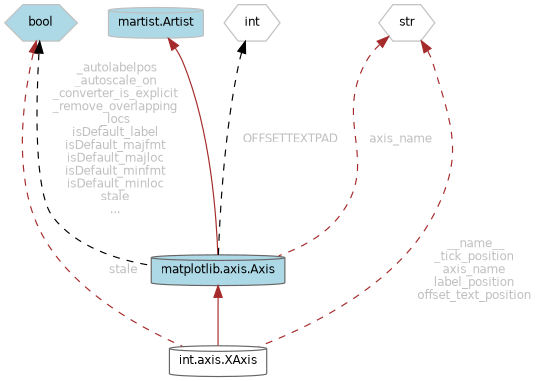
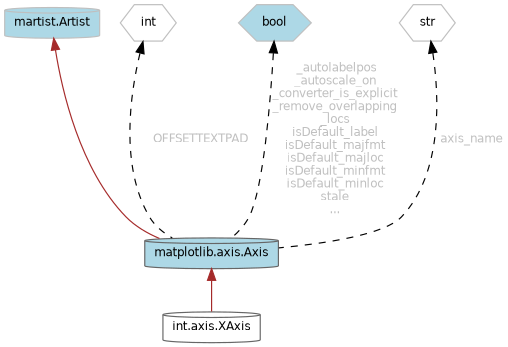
  digraph {
    node [color=grey75 fillcolor=white fontname=Helvetica fontsize=10 shape=cylinder style=filled]
    edge [color=brown dir=back fontname=Helvetica fontsize=10 labelfontname=Helvetica labelfontsize=10 style=dashed fontcolor=grey]
    n1 [color=gray40 fontcolor=black height=0.2 label="int.axis.XAxis" width=0.4]
    n2 [color=gray40 fillcolor=lightblue height=0.2 label="matplotlib.axis.Axis" width=0.4]
    n3 [fillcolor=lightblue height=0.2 label="martist.Artist" width=0.4]
    n4 [height=0.2 label=int shape=hexagon width=0.4]
    n5 [fillcolor=lightblue height=0.2 label=bool shape=hexagon width=0.4]
    n6 [height=0.2 label=str shape=hexagon width=0.4]
    n2 -> n1 [style=solid fontcolor=""]
    n3 -> n2 [style=solid fontcolor=""]
    n4 -> n2 [color=black label=" OFFSETTEXTPAD"]
-   n5 -> n1 [label=" stale"]
    n5 -> n2 [color=black label=" _autolabelpos\n_autoscale_on\n_converter_is_explicit\n_remove_overlapping\l_locs\nisDefault_label\nisDefault_majfmt\nisDefault_majloc\nisDefault_minfmt\nisDefault_minloc\nstale\n..."]
-   n6 -> n1 [label=" __name__\n_tick_position\naxis_name\nlabel_position\noffset_text_position"]
-   n6 -> n2 [label=" axis_name"]
+   n6 -> n2 [color=black label=" axis_name"]
  }
